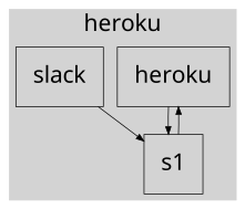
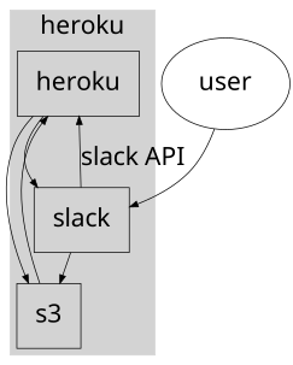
  digraph {
    fontname="Noto Sans"
    fontsize=30
    node [fontname="Noto Sans" fontsize=30 margin=0.3 shape=box]
    edge [fontname="Noto Sans"]
    heroku
    slack
-   s3 [label=s1]
+   s3
+   user [shape=oval]
    subgraph cluster_1 {
      color=lightgrey
      label=heroku
      style=filled
      heroku
      slack
      s3
    }
+   heroku -> slack
    heroku -> s3
+   slack -> heroku [fontsize=30 label="slack API"]
    slack -> s3
    s3 -> heroku
+   user -> slack
  }
